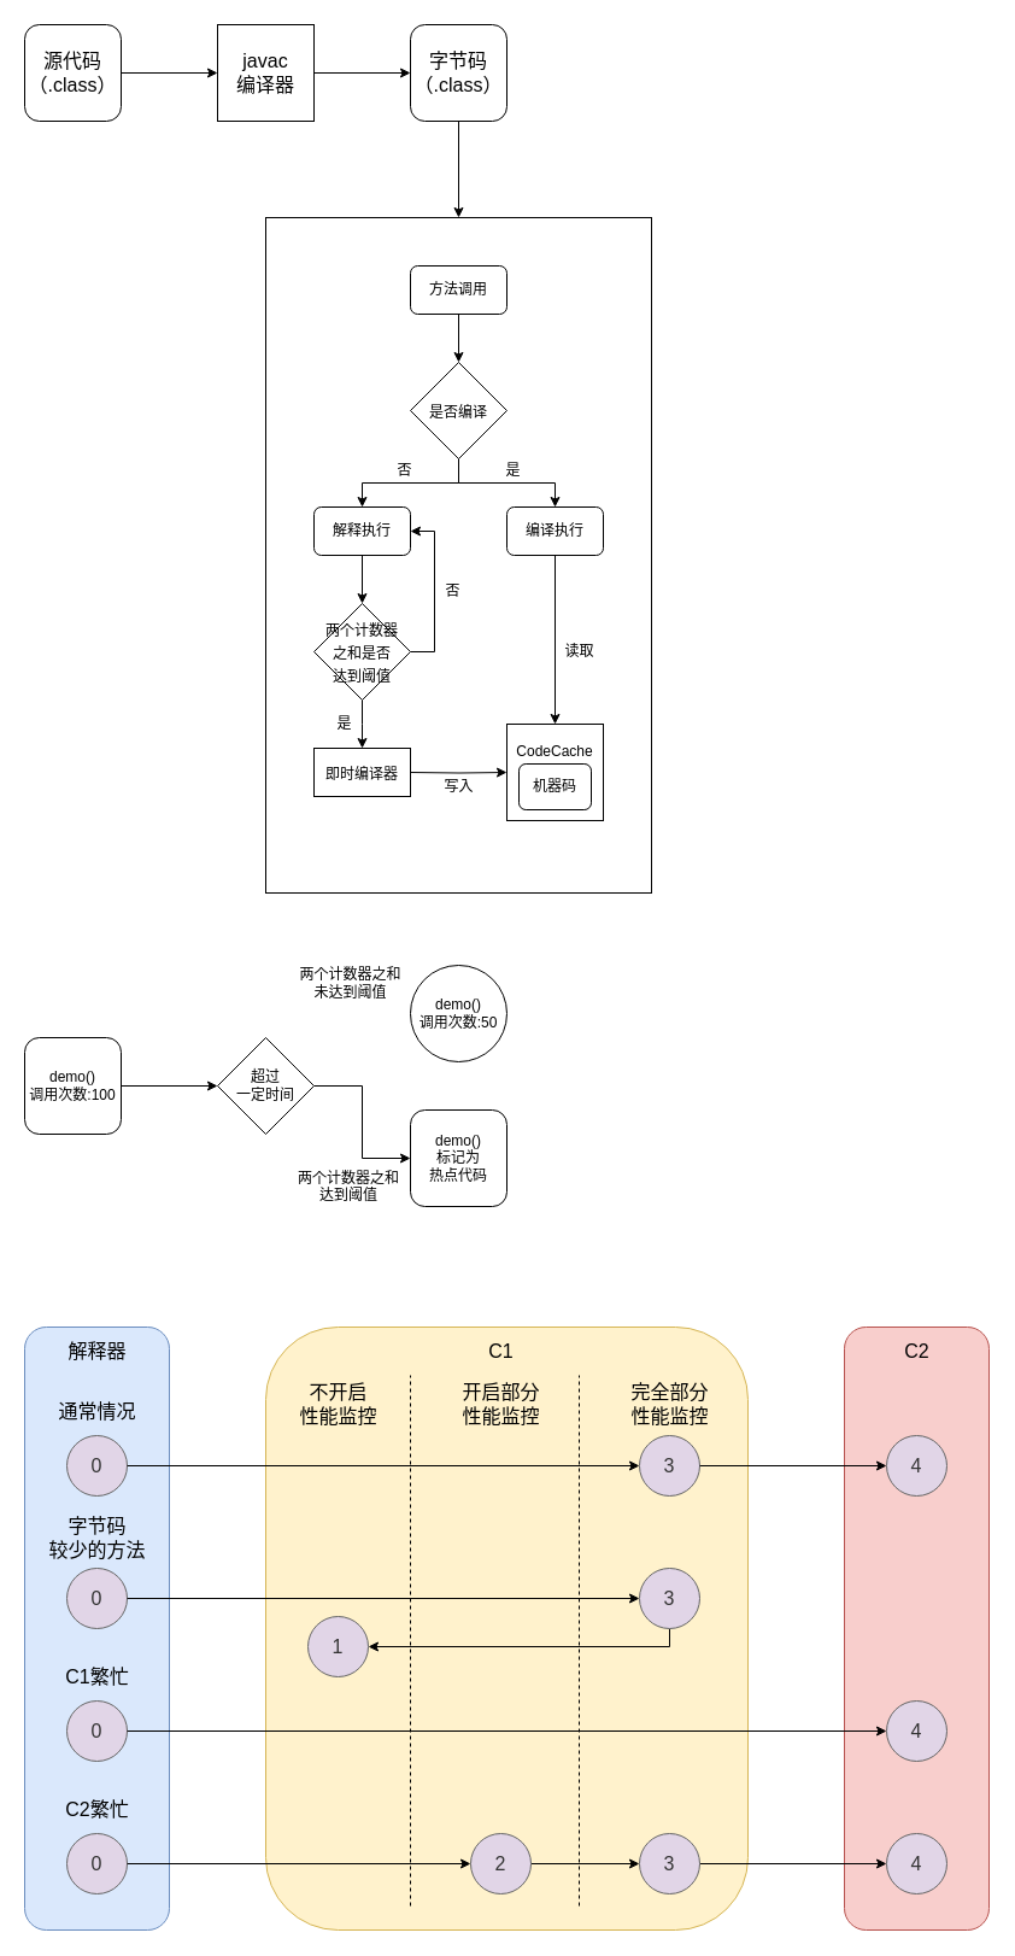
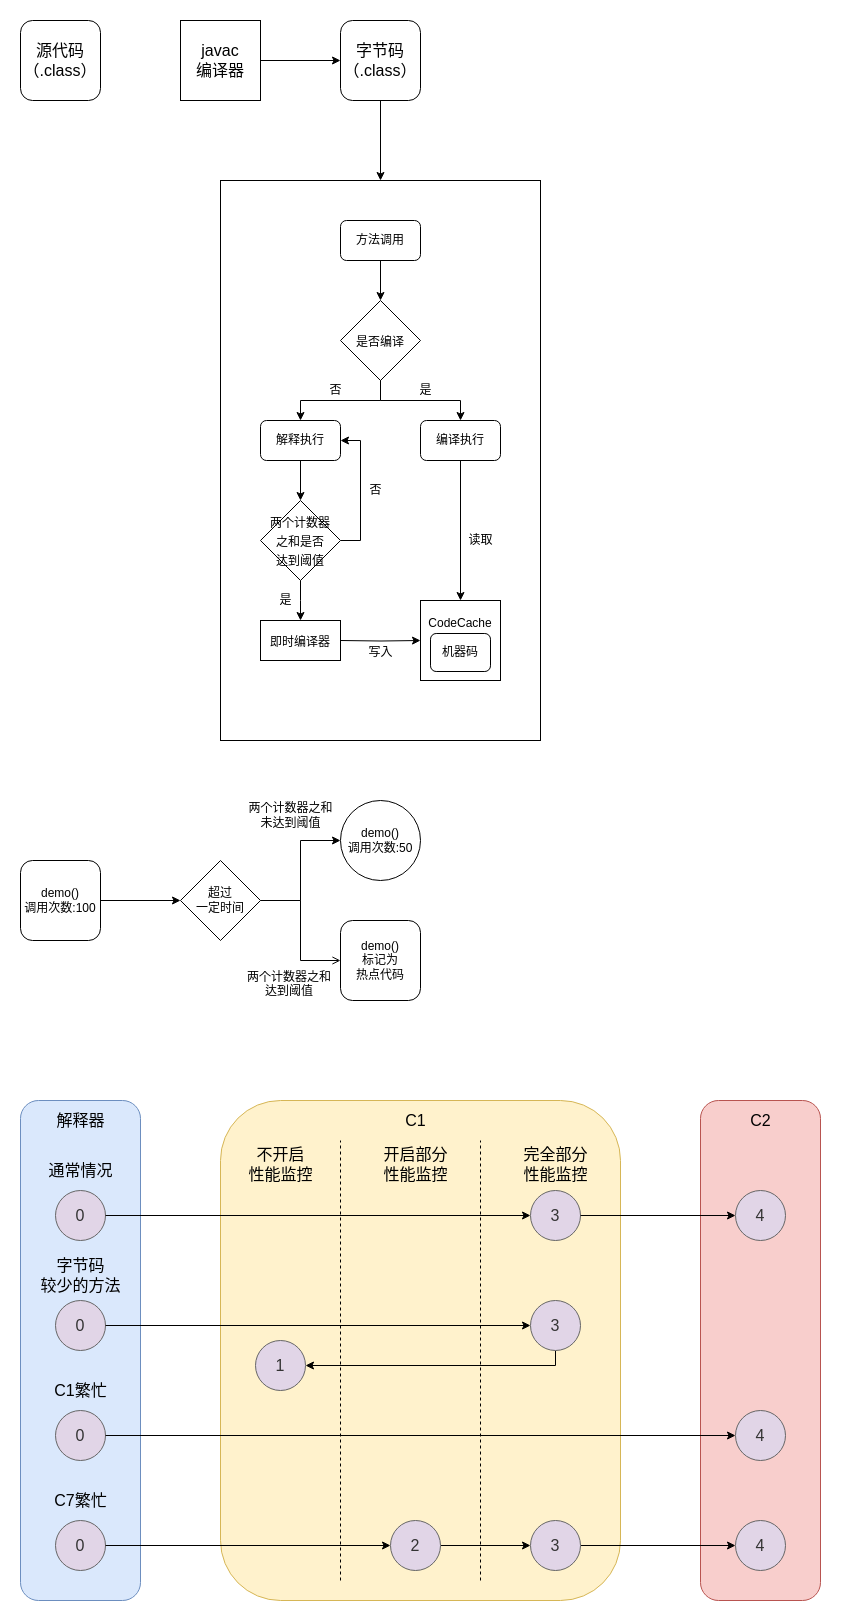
  <mxCell id="0" />
  <mxCell id="1" parent="0" />
- <mxCell id="2" value="" style="edgeStyle=orthogonalEdgeStyle;rounded=0;orthogonalLoop=1;jettySize=auto;html=1;fontSize=16;" parent="1" source="3" target="7" edge="1"><mxGeometry relative="1" as="geometry" /></mxCell>
  <mxCell id="3" value="&lt;font style=&quot;font-size: 16px&quot;&gt;源代码&lt;br&gt;（.class）&lt;br&gt;&lt;/font&gt;" style="rounded=1;whiteSpace=wrap;html=1;" parent="1" vertex="1"><mxGeometry x="20" y="20" width="80" height="80" as="geometry" /></mxCell>
  <mxCell id="4" style="edgeStyle=orthogonalEdgeStyle;rounded=0;orthogonalLoop=1;jettySize=auto;html=1;fontSize=12;" parent="1" source="5" target="9" edge="1"><mxGeometry relative="1" as="geometry" /></mxCell>
  <mxCell id="5" value="&lt;font style=&quot;font-size: 16px&quot;&gt;字节码&lt;br&gt;（.class）&lt;/font&gt;" style="rounded=1;whiteSpace=wrap;html=1;" parent="1" vertex="1"><mxGeometry x="340" y="20" width="80" height="80" as="geometry" /></mxCell>
  <mxCell id="6" value="" style="edgeStyle=orthogonalEdgeStyle;rounded=0;orthogonalLoop=1;jettySize=auto;html=1;fontSize=16;" parent="1" source="7" target="5" edge="1"><mxGeometry relative="1" as="geometry" /></mxCell>
  <mxCell id="7" value="javac&lt;br&gt;编译器" style="rounded=0;whiteSpace=wrap;html=1;fontSize=16;" parent="1" vertex="1"><mxGeometry x="180" y="20" width="80" height="80" as="geometry" /></mxCell>
  <mxCell id="8" value="" style="group" parent="1" vertex="1" connectable="0"><mxGeometry x="210" y="220" width="330" height="520" as="geometry" /></mxCell>
  <mxCell id="9" value="" style="rounded=0;whiteSpace=wrap;html=1;fontSize=12;" parent="8" vertex="1"><mxGeometry x="10" y="-40" width="320" height="560" as="geometry" /></mxCell>
  <mxCell id="10" value="&lt;font style=&quot;font-size: 12px&quot;&gt;方法调用&lt;/font&gt;" style="rounded=1;whiteSpace=wrap;html=1;" parent="8" vertex="1"><mxGeometry x="130" width="80" height="40" as="geometry" /></mxCell>
  <mxCell id="11" value="&lt;font style=&quot;font-size: 12px&quot;&gt;是否编译&lt;/font&gt;" style="rhombus;whiteSpace=wrap;html=1;fontSize=16;" parent="8" vertex="1"><mxGeometry x="130" y="80" width="80" height="80" as="geometry" /></mxCell>
  <mxCell id="12" value="" style="edgeStyle=orthogonalEdgeStyle;rounded=0;orthogonalLoop=1;jettySize=auto;html=1;fontSize=16;" parent="8" source="10" target="11" edge="1"><mxGeometry relative="1" as="geometry" /></mxCell>
  <mxCell id="13" value="&lt;font style=&quot;font-size: 12px&quot;&gt;解释执行&lt;/font&gt;" style="rounded=1;whiteSpace=wrap;html=1;" parent="8" vertex="1"><mxGeometry x="50" y="200" width="80" height="40" as="geometry" /></mxCell>
  <mxCell id="14" style="edgeStyle=orthogonalEdgeStyle;rounded=0;orthogonalLoop=1;jettySize=auto;html=1;fontSize=12;" parent="8" source="11" target="13" edge="1"><mxGeometry relative="1" as="geometry" /></mxCell>
  <mxCell id="15" value="&lt;font style=&quot;font-size: 12px&quot;&gt;编译执行&lt;/font&gt;" style="rounded=1;whiteSpace=wrap;html=1;" parent="8" vertex="1"><mxGeometry x="210" y="200" width="80" height="40" as="geometry" /></mxCell>
  <mxCell id="16" style="edgeStyle=orthogonalEdgeStyle;rounded=0;orthogonalLoop=1;jettySize=auto;html=1;fontSize=12;" parent="8" source="11" target="15" edge="1"><mxGeometry relative="1" as="geometry" /></mxCell>
  <mxCell id="17" style="edgeStyle=orthogonalEdgeStyle;rounded=0;orthogonalLoop=1;jettySize=auto;html=1;fontSize=12;" parent="8" source="18" edge="1"><mxGeometry relative="1" as="geometry"><mxPoint x="130" y="220" as="targetPoint" /><Array as="points"><mxPoint x="150" y="320" /><mxPoint x="150" y="220" /></Array></mxGeometry></mxCell>
  <mxCell id="18" value="&lt;font style=&quot;font-size: 12px&quot;&gt;两个计数器&lt;br&gt;之和是否&lt;br&gt;达到阈值&lt;/font&gt;" style="rhombus;whiteSpace=wrap;html=1;fontSize=16;" parent="8" vertex="1"><mxGeometry x="50" y="280" width="80" height="80" as="geometry" /></mxCell>
  <mxCell id="19" value="" style="edgeStyle=orthogonalEdgeStyle;rounded=0;orthogonalLoop=1;jettySize=auto;html=1;fontSize=12;" parent="8" source="13" target="18" edge="1"><mxGeometry relative="1" as="geometry" /></mxCell>
  <mxCell id="20" value="" style="edgeStyle=orthogonalEdgeStyle;rounded=0;orthogonalLoop=1;jettySize=auto;html=1;fontSize=12;" parent="8" source="18" edge="1"><mxGeometry relative="1" as="geometry"><mxPoint x="90" y="400" as="targetPoint" /></mxGeometry></mxCell>
  <mxCell id="21" value="&lt;font style=&quot;font-size: 12px&quot;&gt;CodeCache&lt;br&gt;&lt;br&gt;&lt;br&gt;&lt;/font&gt;" style="rounded=0;whiteSpace=wrap;html=1;fontSize=16;" parent="8" vertex="1"><mxGeometry x="210" y="380" width="80" height="80" as="geometry" /></mxCell>
  <mxCell id="22" style="edgeStyle=orthogonalEdgeStyle;rounded=0;orthogonalLoop=1;jettySize=auto;html=1;fontSize=12;" parent="8" source="15" target="21" edge="1"><mxGeometry relative="1" as="geometry" /></mxCell>
  <mxCell id="23" value="" style="edgeStyle=orthogonalEdgeStyle;rounded=0;orthogonalLoop=1;jettySize=auto;html=1;fontSize=12;" parent="8" target="21" edge="1"><mxGeometry relative="1" as="geometry"><mxPoint x="130" y="420" as="sourcePoint" /></mxGeometry></mxCell>
  <mxCell id="24" value="读取" style="text;html=1;align=center;verticalAlign=middle;resizable=0;points=[];autosize=1;strokeColor=none;fillColor=none;fontSize=12;" parent="8" vertex="1"><mxGeometry x="250" y="310" width="40" height="20" as="geometry" /></mxCell>
  <mxCell id="25" value="写入" style="text;html=1;align=center;verticalAlign=middle;resizable=0;points=[];autosize=1;strokeColor=none;fillColor=none;fontSize=12;" parent="8" vertex="1"><mxGeometry x="150" y="422" width="40" height="20" as="geometry" /></mxCell>
  <mxCell id="26" value="是" style="text;html=1;align=center;verticalAlign=middle;resizable=0;points=[];autosize=1;strokeColor=none;fillColor=none;fontSize=12;" parent="8" vertex="1"><mxGeometry x="60" y="370" width="30" height="20" as="geometry" /></mxCell>
  <mxCell id="27" value="是" style="text;html=1;align=center;verticalAlign=middle;resizable=0;points=[];autosize=1;strokeColor=none;fillColor=none;fontSize=12;" parent="8" vertex="1"><mxGeometry x="200" y="160" width="30" height="20" as="geometry" /></mxCell>
  <mxCell id="28" value="否" style="text;html=1;align=center;verticalAlign=middle;resizable=0;points=[];autosize=1;strokeColor=none;fillColor=none;fontSize=12;" parent="8" vertex="1"><mxGeometry x="110" y="160" width="30" height="20" as="geometry" /></mxCell>
  <mxCell id="29" value="否" style="text;html=1;align=center;verticalAlign=middle;resizable=0;points=[];autosize=1;strokeColor=none;fillColor=none;fontSize=12;" parent="8" vertex="1"><mxGeometry x="150" y="260" width="30" height="20" as="geometry" /></mxCell>
  <mxCell id="30" value="&lt;font style=&quot;font-size: 12px&quot;&gt;机器码&lt;/font&gt;" style="rounded=1;whiteSpace=wrap;html=1;" parent="8" vertex="1"><mxGeometry x="220" y="413" width="60" height="38" as="geometry" /></mxCell>
  <mxCell id="31" value="&lt;span style=&quot;font-size: 12px&quot;&gt;即时编译器&lt;/span&gt;" style="rounded=0;whiteSpace=wrap;html=1;fontSize=16;" parent="8" vertex="1"><mxGeometry x="50" y="400" width="80" height="40" as="geometry" /></mxCell>
  <mxCell id="32" value="" style="edgeStyle=orthogonalEdgeStyle;rounded=0;orthogonalLoop=1;jettySize=auto;html=1;" parent="1" source="33" target="36" edge="1"><mxGeometry relative="1" as="geometry" /></mxCell>
  <mxCell id="33" value="demo()&lt;br&gt;调用次数:100" style="rounded=1;whiteSpace=wrap;html=1;" parent="1" vertex="1"><mxGeometry x="20" y="860" width="80" height="80" as="geometry" /></mxCell>
- <mxCell id="34" value="" style="edgeStyle=orthogonalEdgeStyle;rounded=0;orthogonalLoop=1;jettySize=auto;html=1;" parent="1" source="36" target="40" edge="1"><mxGeometry relative="1" as="geometry" /></mxCell>
+ <mxCell id="34" value="" style="edgeStyle=orthogonalEdgeStyle;rounded=0;orthogonalLoop=1;jettySize=auto;html=1;endArrow=open;" parent="1" source="36" target="40" edge="1"><mxGeometry relative="1" as="geometry" /></mxCell>
+ <mxCell id="35" value="" style="edgeStyle=orthogonalEdgeStyle;rounded=0;orthogonalLoop=1;jettySize=auto;html=1;" parent="1" source="36" target="37" edge="1"><mxGeometry relative="1" as="geometry" /></mxCell>
  <mxCell id="36" value="&lt;span&gt;超过&lt;br&gt;一定时间&lt;/span&gt;" style="rhombus;whiteSpace=wrap;html=1;" parent="1" vertex="1"><mxGeometry x="180" y="860" width="80" height="80" as="geometry" /></mxCell>
  <mxCell id="37" value="demo()&lt;br&gt;调用次数:50" style="ellipse;whiteSpace=wrap;html=1;" parent="1" vertex="1"><mxGeometry x="340" y="800" width="80" height="80" as="geometry" /></mxCell>
  <mxCell id="38" value="&lt;span&gt;两个计数器&lt;/span&gt;&lt;span&gt;之和&lt;br&gt;&lt;/span&gt;&lt;span&gt;未达到阈值&lt;/span&gt;" style="text;html=1;align=center;verticalAlign=middle;resizable=0;points=[];autosize=1;strokeColor=none;fillColor=none;" parent="1" vertex="1"><mxGeometry x="240" y="800" width="100" height="30" as="geometry" /></mxCell>
  <mxCell id="39" value="&lt;div style=&quot;text-align: center&quot;&gt;&lt;span&gt;两个计数器&lt;/span&gt;&lt;span&gt;之和&lt;/span&gt;&lt;/div&gt;&lt;span&gt;&lt;div style=&quot;text-align: center&quot;&gt;&lt;span&gt;达到阈值&lt;/span&gt;&lt;/div&gt;&lt;/span&gt;" style="text;whiteSpace=wrap;html=1;" parent="1" vertex="1"><mxGeometry x="245" y="963" width="90" height="40" as="geometry" /></mxCell>
  <mxCell id="40" value="demo()&lt;br&gt;标记为&lt;br&gt;热点代码" style="rounded=1;whiteSpace=wrap;html=1;" parent="1" vertex="1"><mxGeometry x="340" y="920" width="80" height="80" as="geometry" /></mxCell>
  <mxCell id="41" value="" style="rounded=1;whiteSpace=wrap;html=1;fillColor=#dae8fc;strokeColor=#6c8ebf;" vertex="1" parent="1"><mxGeometry x="20" y="1100" width="120" height="500" as="geometry" /></mxCell>
  <mxCell id="42" value="&lt;font style=&quot;font-size: 16px&quot;&gt;解释器&lt;/font&gt;" style="text;html=1;align=center;verticalAlign=middle;resizable=0;points=[];autosize=1;strokeColor=none;fillColor=none;" vertex="1" parent="1"><mxGeometry x="50" y="1110" width="60" height="20" as="geometry" /></mxCell>
  <mxCell id="43" value="0" style="ellipse;whiteSpace=wrap;html=1;aspect=fixed;fontSize=16;fillColor=#E1D5E7;strokeColor=#666666;fontColor=#333333;" vertex="1" parent="1"><mxGeometry x="55" y="1190" width="50" height="50" as="geometry" /></mxCell>
  <mxCell id="44" value="0" style="ellipse;whiteSpace=wrap;html=1;aspect=fixed;fontSize=16;fillColor=#E1D5E7;strokeColor=#666666;fontColor=#333333;" vertex="1" parent="1"><mxGeometry x="55" y="1300" width="50" height="50" as="geometry" /></mxCell>
  <mxCell id="45" value="0" style="ellipse;whiteSpace=wrap;html=1;aspect=fixed;fontSize=16;fillColor=#E1D5E7;strokeColor=#666666;fontColor=#333333;" vertex="1" parent="1"><mxGeometry x="55" y="1410" width="50" height="50" as="geometry" /></mxCell>
  <mxCell id="46" value="0" style="ellipse;whiteSpace=wrap;html=1;aspect=fixed;fontSize=16;fillColor=#E1D5E7;strokeColor=#666666;fontColor=#333333;" vertex="1" parent="1"><mxGeometry x="55" y="1520" width="50" height="50" as="geometry" /></mxCell>
  <mxCell id="47" value="" style="rounded=1;whiteSpace=wrap;html=1;fillColor=#fff2cc;strokeColor=#d6b656;" vertex="1" parent="1"><mxGeometry x="220" y="1100" width="400" height="500" as="geometry" /></mxCell>
  <mxCell id="48" value="3" style="ellipse;whiteSpace=wrap;html=1;aspect=fixed;fontSize=16;fillColor=#E1D5E7;strokeColor=#666666;fontColor=#333333;" vertex="1" parent="1"><mxGeometry x="530" y="1190" width="50" height="50" as="geometry" /></mxCell>
  <mxCell id="49" value="&lt;font style=&quot;font-size: 16px&quot;&gt;C1&lt;/font&gt;" style="text;html=1;align=center;verticalAlign=middle;resizable=0;points=[];autosize=1;strokeColor=none;fillColor=none;" vertex="1" parent="1"><mxGeometry x="395" y="1110" width="40" height="20" as="geometry" /></mxCell>
  <mxCell id="50" value="" style="rounded=1;whiteSpace=wrap;html=1;fillColor=#f8cecc;strokeColor=#b85450;" vertex="1" parent="1"><mxGeometry x="700" y="1100" width="120" height="500" as="geometry" /></mxCell>
  <mxCell id="51" value="&lt;font style=&quot;font-size: 16px&quot;&gt;C2&lt;/font&gt;" style="text;html=1;align=center;verticalAlign=middle;resizable=0;points=[];autosize=1;strokeColor=none;fillColor=none;" vertex="1" parent="1"><mxGeometry x="740" y="1110" width="40" height="20" as="geometry" /></mxCell>
  <mxCell id="52" value="&lt;font style=&quot;font-size: 16px&quot;&gt;不开启&lt;br&gt;性能监控&lt;/font&gt;" style="text;html=1;align=center;verticalAlign=middle;resizable=0;points=[];autosize=1;strokeColor=none;fillColor=none;" vertex="1" parent="1"><mxGeometry x="240" y="1149" width="80" height="30" as="geometry" /></mxCell>
  <mxCell id="53" value="&lt;font style=&quot;font-size: 16px&quot;&gt;开启部分&lt;br&gt;性能监控&lt;/font&gt;" style="text;html=1;align=center;verticalAlign=middle;resizable=0;points=[];autosize=1;strokeColor=none;fillColor=none;" vertex="1" parent="1"><mxGeometry x="375" y="1149" width="80" height="30" as="geometry" /></mxCell>
  <mxCell id="54" value="&lt;font style=&quot;font-size: 16px&quot;&gt;完全部分&lt;br&gt;性能监控&lt;/font&gt;" style="text;html=1;align=center;verticalAlign=middle;resizable=0;points=[];autosize=1;strokeColor=none;fillColor=none;" vertex="1" parent="1"><mxGeometry x="515" y="1149" width="80" height="30" as="geometry" /></mxCell>
  <mxCell id="55" value="" style="endArrow=none;dashed=1;html=1;rounded=0;fontSize=16;" edge="1" parent="1"><mxGeometry width="50" height="50" relative="1" as="geometry"><mxPoint x="340" y="1580" as="sourcePoint" /><mxPoint x="340" y="1140" as="targetPoint" /></mxGeometry></mxCell>
  <mxCell id="56" value="" style="endArrow=none;dashed=1;html=1;rounded=0;fontSize=16;" edge="1" parent="1"><mxGeometry width="50" height="50" relative="1" as="geometry"><mxPoint x="480" y="1580" as="sourcePoint" /><mxPoint x="480" y="1140" as="targetPoint" /></mxGeometry></mxCell>
  <mxCell id="57" style="edgeStyle=orthogonalEdgeStyle;rounded=0;orthogonalLoop=1;jettySize=auto;html=1;fontSize=16;" edge="1" parent="1" source="43" target="48"><mxGeometry relative="1" as="geometry" /></mxCell>
  <mxCell id="58" value="4" style="ellipse;whiteSpace=wrap;html=1;aspect=fixed;fontSize=16;fillColor=#E1D5E7;strokeColor=#666666;fontColor=#333333;" vertex="1" parent="1"><mxGeometry x="735" y="1190" width="50" height="50" as="geometry" /></mxCell>
  <mxCell id="59" style="edgeStyle=orthogonalEdgeStyle;rounded=0;orthogonalLoop=1;jettySize=auto;html=1;fontSize=16;" edge="1" parent="1" source="48" target="58"><mxGeometry relative="1" as="geometry" /></mxCell>
  <mxCell id="60" style="edgeStyle=orthogonalEdgeStyle;rounded=0;orthogonalLoop=1;jettySize=auto;html=1;fontSize=16;" edge="1" parent="1" source="61" target="62"><mxGeometry relative="1" as="geometry"><Array as="points"><mxPoint x="555" y="1365" /></Array></mxGeometry></mxCell>
  <mxCell id="61" value="3" style="ellipse;whiteSpace=wrap;html=1;aspect=fixed;fontSize=16;fillColor=#E1D5E7;strokeColor=#666666;fontColor=#333333;" vertex="1" parent="1"><mxGeometry x="530" y="1300" width="50" height="50" as="geometry" /></mxCell>
  <mxCell id="62" value="1" style="ellipse;whiteSpace=wrap;html=1;aspect=fixed;fontSize=16;fillColor=#E1D5E7;strokeColor=#666666;fontColor=#333333;" vertex="1" parent="1"><mxGeometry x="255" y="1340" width="50" height="50" as="geometry" /></mxCell>
  <mxCell id="63" style="edgeStyle=orthogonalEdgeStyle;rounded=0;orthogonalLoop=1;jettySize=auto;html=1;fontSize=16;" edge="1" parent="1" source="44" target="61"><mxGeometry relative="1" as="geometry" /></mxCell>
  <mxCell id="64" value="4" style="ellipse;whiteSpace=wrap;html=1;aspect=fixed;fontSize=16;fillColor=#E1D5E7;strokeColor=#666666;fontColor=#333333;" vertex="1" parent="1"><mxGeometry x="735" y="1410" width="50" height="50" as="geometry" /></mxCell>
  <mxCell id="65" style="edgeStyle=orthogonalEdgeStyle;rounded=0;orthogonalLoop=1;jettySize=auto;html=1;fontSize=16;" edge="1" parent="1" source="45" target="64"><mxGeometry relative="1" as="geometry" /></mxCell>
  <mxCell id="66" style="edgeStyle=orthogonalEdgeStyle;rounded=0;orthogonalLoop=1;jettySize=auto;html=1;fontSize=16;" edge="1" parent="1" source="67" target="69"><mxGeometry relative="1" as="geometry" /></mxCell>
  <mxCell id="67" value="2" style="ellipse;whiteSpace=wrap;html=1;aspect=fixed;fontSize=16;fillColor=#E1D5E7;strokeColor=#666666;fontColor=#333333;" vertex="1" parent="1"><mxGeometry x="390" y="1520" width="50" height="50" as="geometry" /></mxCell>
  <mxCell id="68" style="edgeStyle=orthogonalEdgeStyle;rounded=0;orthogonalLoop=1;jettySize=auto;html=1;fontSize=16;" edge="1" parent="1" source="69" target="71"><mxGeometry relative="1" as="geometry" /></mxCell>
  <mxCell id="69" value="3" style="ellipse;whiteSpace=wrap;html=1;aspect=fixed;fontSize=16;fillColor=#E1D5E7;strokeColor=#666666;fontColor=#333333;" vertex="1" parent="1"><mxGeometry x="530" y="1520" width="50" height="50" as="geometry" /></mxCell>
  <mxCell id="70" style="edgeStyle=orthogonalEdgeStyle;rounded=0;orthogonalLoop=1;jettySize=auto;html=1;fontSize=16;" edge="1" parent="1" source="46" target="67"><mxGeometry relative="1" as="geometry" /></mxCell>
  <mxCell id="71" value="4" style="ellipse;whiteSpace=wrap;html=1;aspect=fixed;fontSize=16;fillColor=#E1D5E7;strokeColor=#666666;fontColor=#333333;" vertex="1" parent="1"><mxGeometry x="735" y="1520" width="50" height="50" as="geometry" /></mxCell>
  <mxCell id="72" value="&lt;font style=&quot;font-size: 16px&quot;&gt;通常情况&lt;/font&gt;" style="text;html=1;align=center;verticalAlign=middle;resizable=0;points=[];autosize=1;strokeColor=none;fillColor=none;" vertex="1" parent="1"><mxGeometry x="40" y="1160" width="80" height="20" as="geometry" /></mxCell>
  <mxCell id="73" value="&lt;font style=&quot;font-size: 16px&quot;&gt;字节码&lt;br&gt;较少的方法&lt;/font&gt;" style="text;html=1;align=center;verticalAlign=middle;resizable=0;points=[];autosize=1;strokeColor=none;fillColor=none;" vertex="1" parent="1"><mxGeometry x="30" y="1260" width="100" height="30" as="geometry" /></mxCell>
  <mxCell id="74" value="&lt;span style=&quot;font-size: 16px&quot;&gt;C1繁忙&lt;/span&gt;" style="text;html=1;align=center;verticalAlign=middle;resizable=0;points=[];autosize=1;strokeColor=none;fillColor=none;" vertex="1" parent="1"><mxGeometry x="45" y="1380" width="70" height="20" as="geometry" /></mxCell>
- <mxCell id="75" value="&lt;span style=&quot;font-size: 16px&quot;&gt;C2繁忙&lt;/span&gt;" style="text;html=1;align=center;verticalAlign=middle;resizable=0;points=[];autosize=1;strokeColor=none;fillColor=none;" vertex="1" parent="1"><mxGeometry x="45" y="1490" width="70" height="20" as="geometry" /></mxCell>
+ <mxCell id="75" value="&lt;span style=&quot;font-size: 16px&quot;&gt;C7繁忙&lt;/span&gt;" style="text;html=1;align=center;verticalAlign=middle;resizable=0;points=[];autosize=1;strokeColor=none;fillColor=none;" vertex="1" parent="1"><mxGeometry x="45" y="1490" width="70" height="20" as="geometry" /></mxCell>
